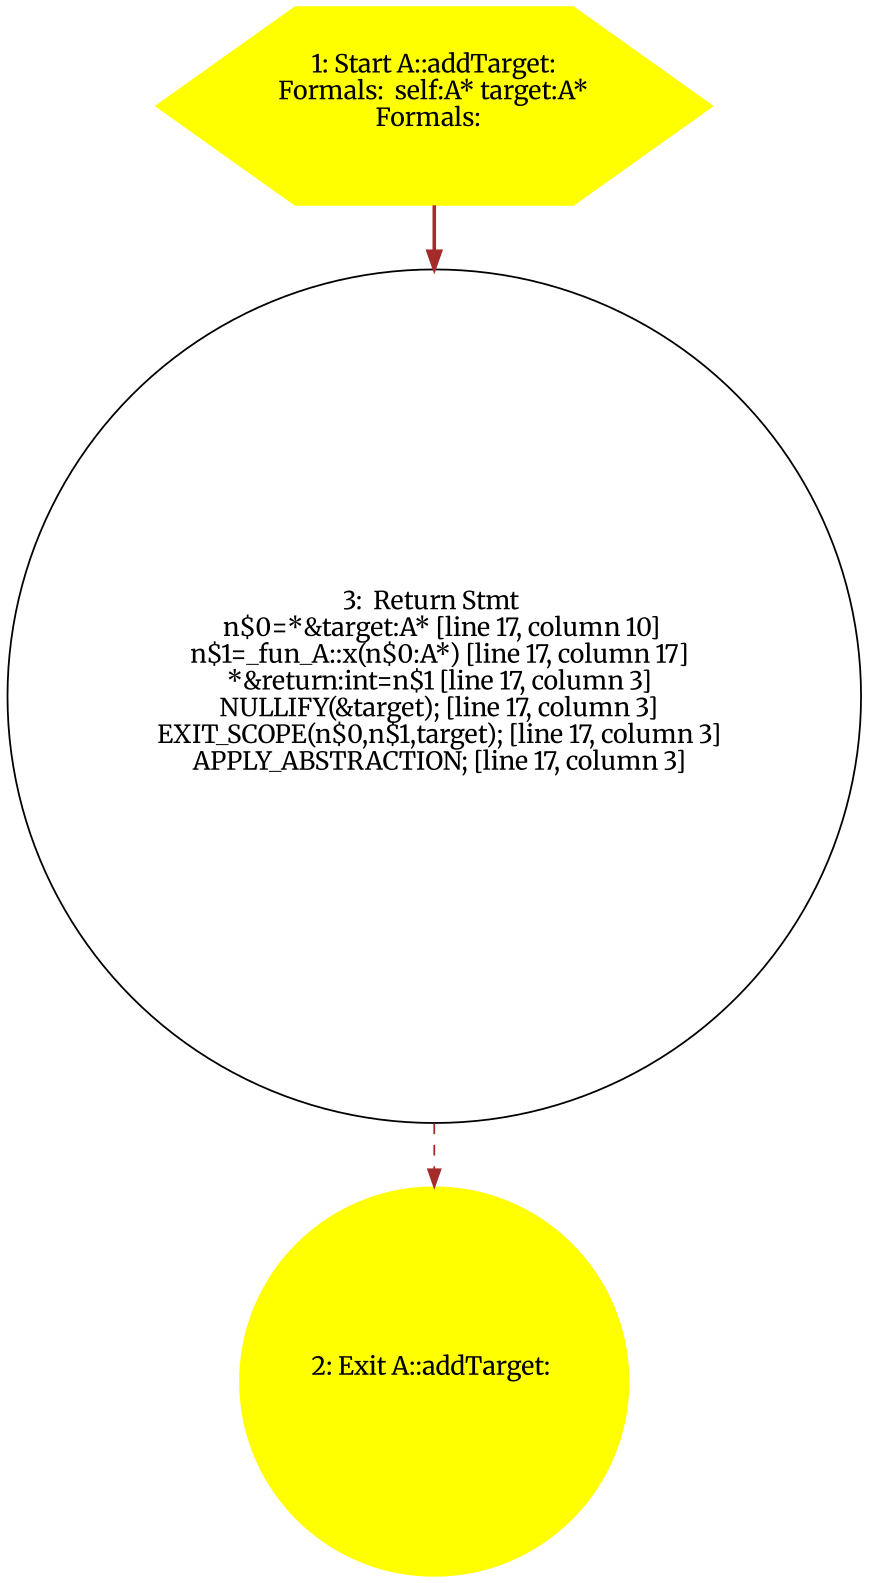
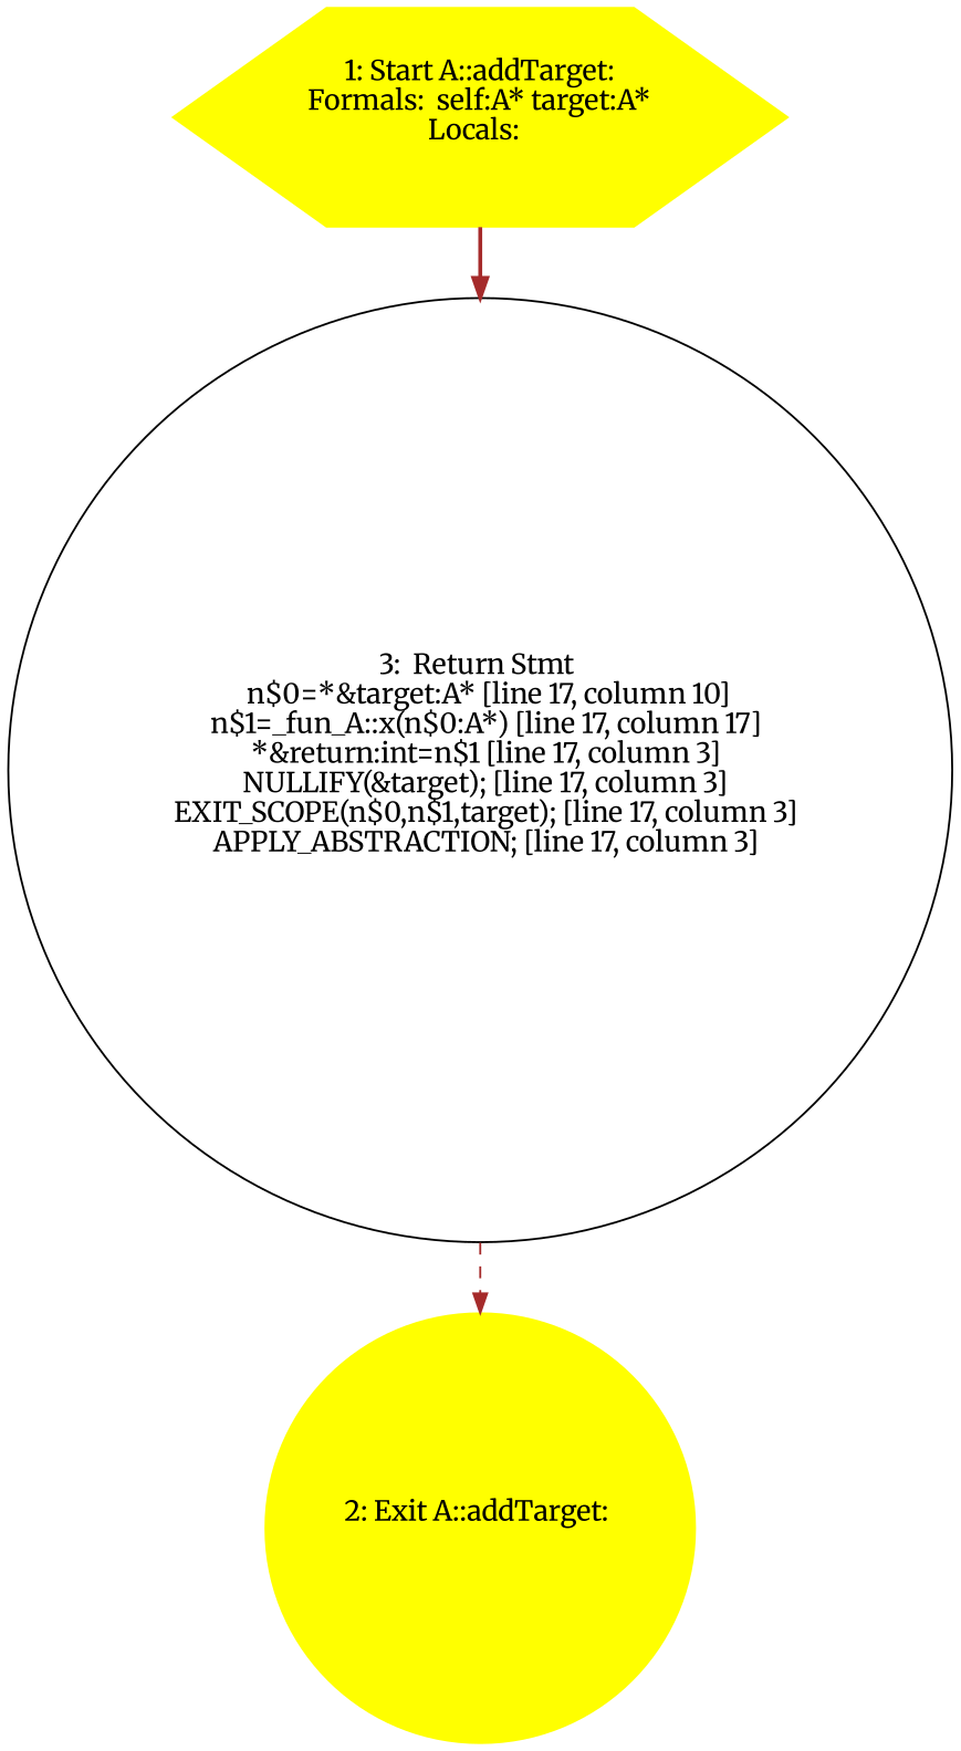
  digraph {
    fontname=Merriweather
    node [color=yellow style=filled shape=circle fontname=Merriweather]
    edge [color=brown fontname=Merriweather]
-   n1 [label="1: Start A::addTarget:\nFormals:  self:A* target:A*\nFormals:  \n  " shape=hexagon]
+   n1 [label="1: Start A::addTarget:\nFormals:  self:A* target:A*\nLocals:  \n  " shape=hexagon]
    n2 [label="3:  Return Stmt \n   n$0=*&target:A* [line 17, column 10]\n  n$1=_fun_A::x(n$0:A*) [line 17, column 17]\n  *&return:int=n$1 [line 17, column 3]\n  NULLIFY(&target); [line 17, column 3]\n  EXIT_SCOPE(n$0,n$1,target); [line 17, column 3]\n  APPLY_ABSTRACTION; [line 17, column 3]\n " color="" style=""]
    n3 [label="2: Exit A::addTarget: \n  "]
    n1 -> n2 [style=bold]
    n2 -> n3 [style=dashed]
  }
